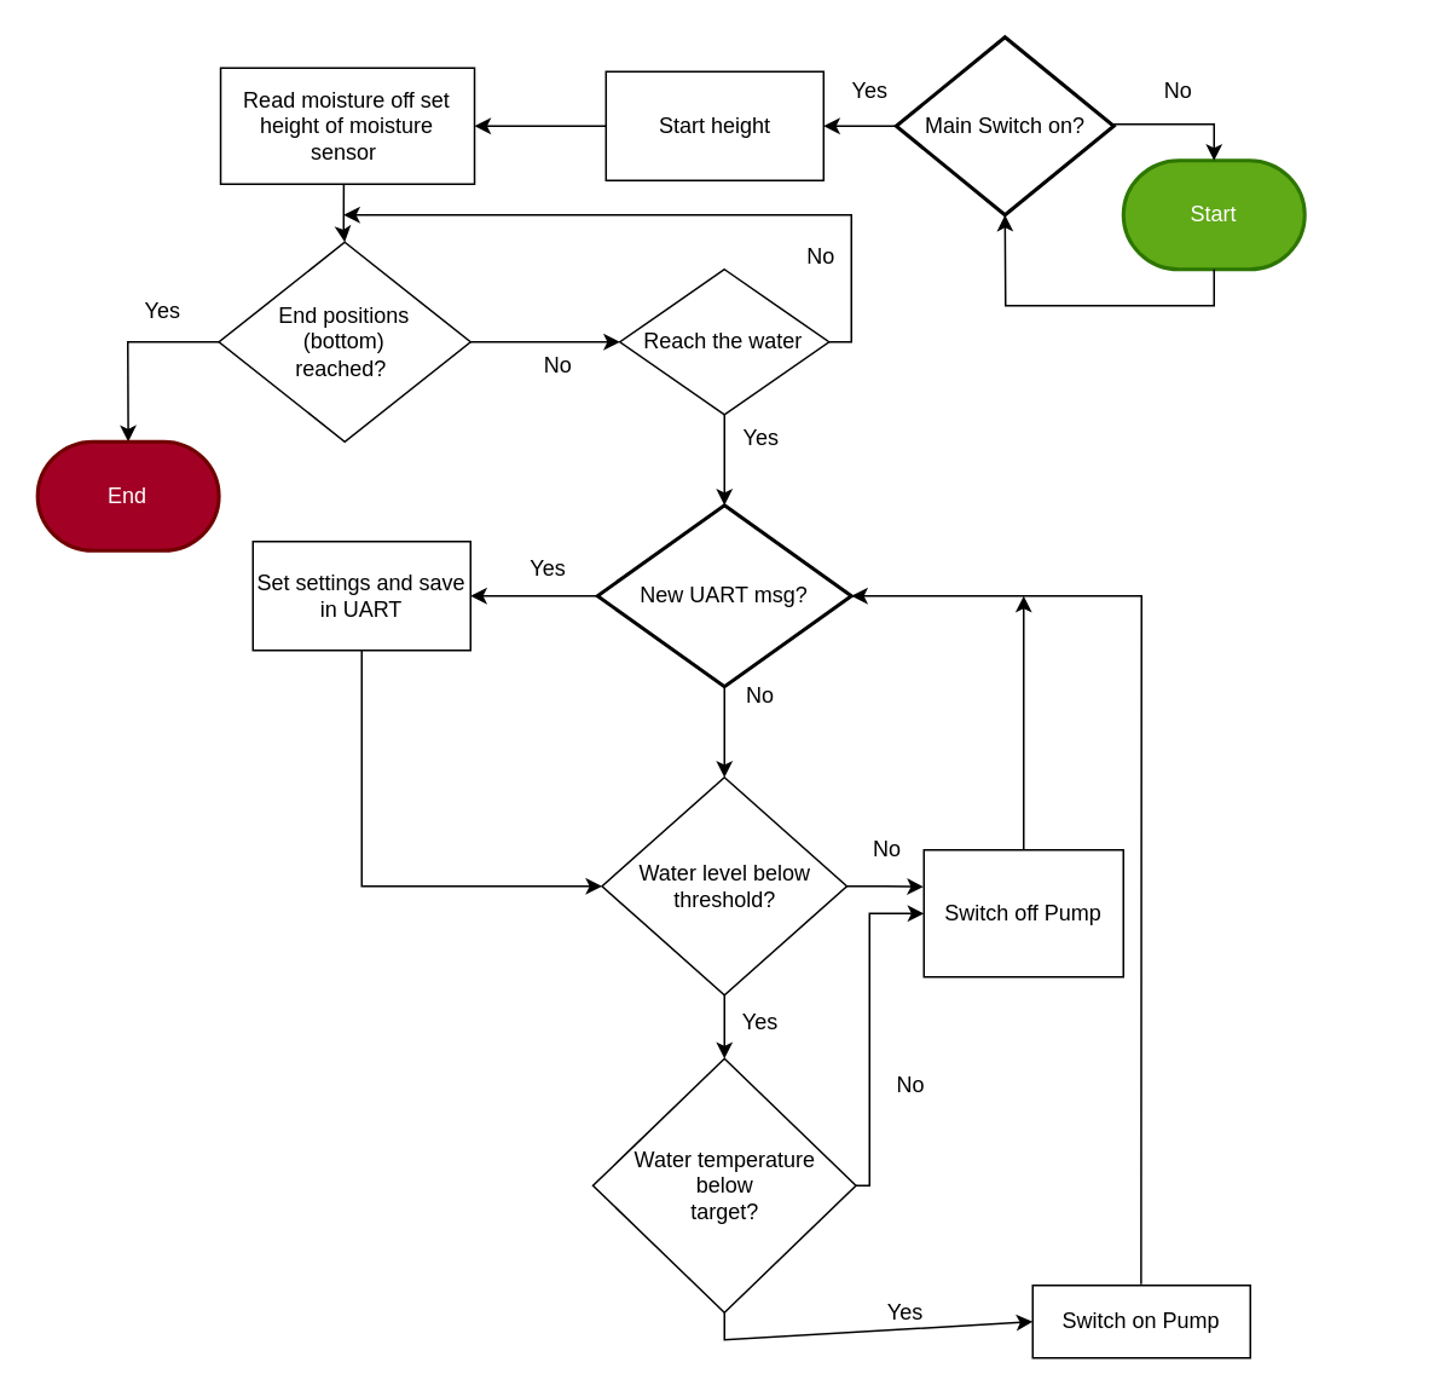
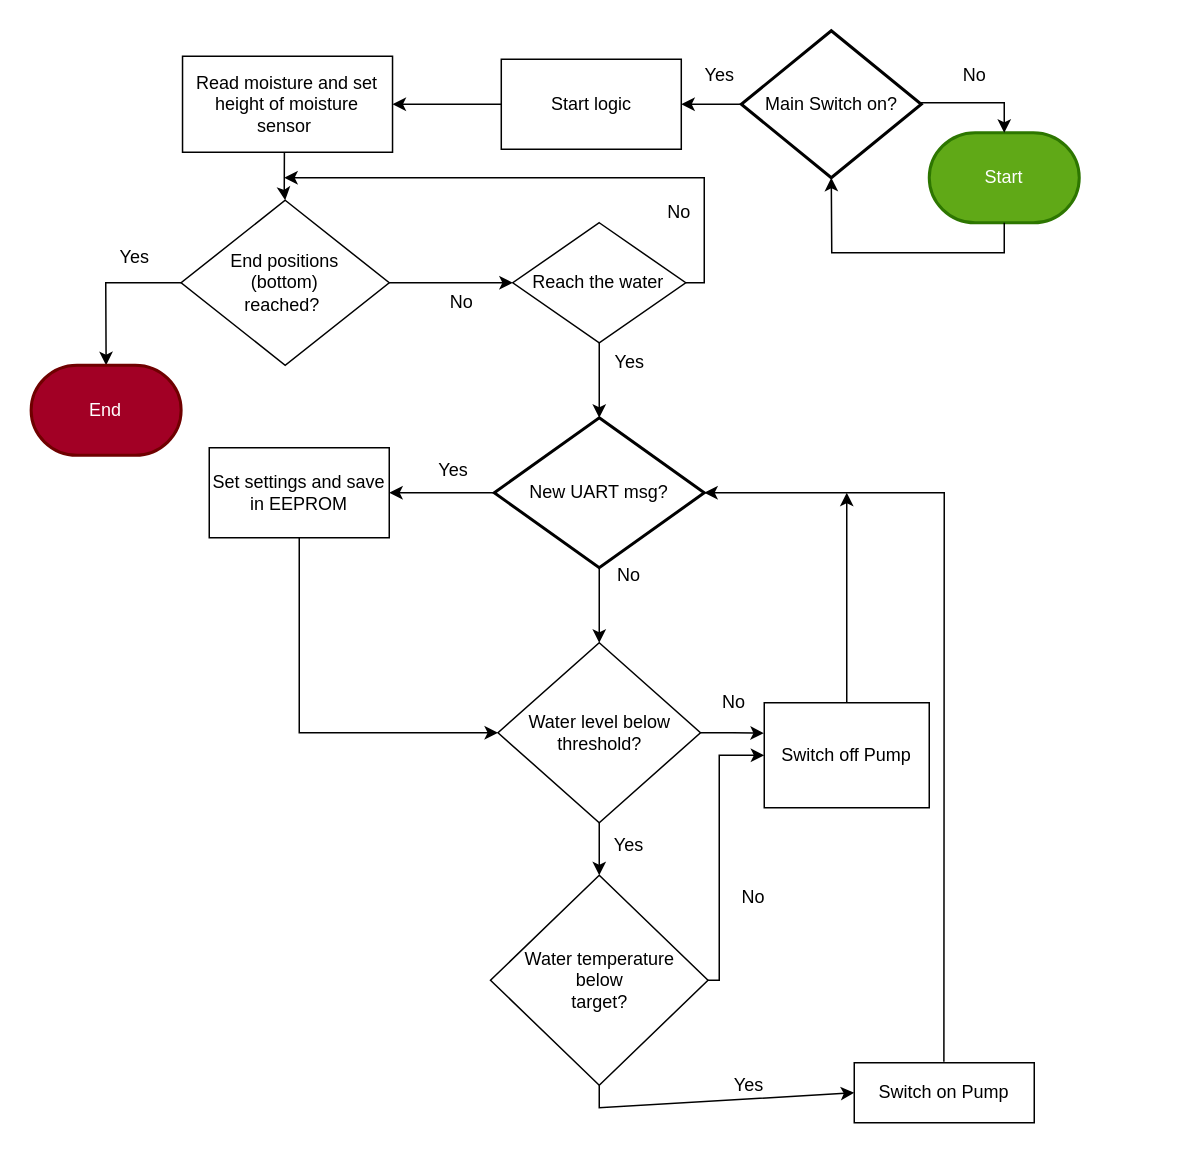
  <mxCell id="0" />
  <mxCell id="1" parent="0" />
  <mxCell id="2" value="Start" style="strokeWidth=2;html=1;shape=mxgraph.flowchart.terminator;whiteSpace=wrap;fillColor=#60a917;fontColor=#ffffff;strokeColor=#2D7600;" parent="1" vertex="1"><mxGeometry x="619" y="88" width="100" height="60" as="geometry" /></mxCell>
  <mxCell id="3" style="edgeStyle=orthogonalEdgeStyle;rounded=0;orthogonalLoop=1;jettySize=auto;html=1;" parent="1" source="5" target="6" edge="1"><mxGeometry relative="1" as="geometry" /></mxCell>
  <mxCell id="4" style="edgeStyle=orthogonalEdgeStyle;rounded=0;orthogonalLoop=1;jettySize=auto;html=1;exitX=1;exitY=0.5;exitDx=0;exitDy=0;exitPerimeter=0;" parent="1" source="5" target="2" edge="1"><mxGeometry relative="1" as="geometry"><Array as="points"><mxPoint x="669" y="68" /><mxPoint x="766" y="68" /></Array></mxGeometry></mxCell>
  <mxCell id="5" value="Main Switch on?" style="strokeWidth=2;html=1;shape=mxgraph.flowchart.decision;whiteSpace=wrap;" parent="1" vertex="1"><mxGeometry x="493.69" y="20" width="120" height="98" as="geometry" /></mxCell>
- <mxCell id="6" value="Start height" style="rounded=0;whiteSpace=wrap;html=1;" parent="1" vertex="1"><mxGeometry x="333.69" y="39" width="120" height="60" as="geometry" /></mxCell>
+ <mxCell id="6" value="Start logic" style="rounded=0;whiteSpace=wrap;html=1;" parent="1" vertex="1"><mxGeometry x="333.69" y="39" width="120" height="60" as="geometry" /></mxCell>
  <mxCell id="7" value="New UART msg?" style="strokeWidth=2;html=1;shape=mxgraph.flowchart.decision;whiteSpace=wrap;" parent="1" vertex="1"><mxGeometry x="329" y="278" width="140" height="100" as="geometry" /></mxCell>
  <mxCell id="8" value="" style="endArrow=classic;html=1;rounded=0;exitX=0;exitY=0.5;exitDx=0;exitDy=0;exitPerimeter=0;" parent="1" source="7" target="10" edge="1"><mxGeometry width="50" height="50" relative="1" as="geometry"><mxPoint x="579" y="338" as="sourcePoint" /><mxPoint x="549" y="308" as="targetPoint" /></mxGeometry></mxCell>
  <mxCell id="9" value="Yes" style="text;html=1;align=center;verticalAlign=middle;whiteSpace=wrap;rounded=0;" parent="1" vertex="1"><mxGeometry x="271.5" y="298" width="60" height="30" as="geometry" /></mxCell>
- <mxCell id="10" value="Set settings and save in UART" style="rounded=0;whiteSpace=wrap;html=1;" parent="1" vertex="1"><mxGeometry x="139" y="298" width="120" height="60" as="geometry" /></mxCell>
- <mxCell id="11" value="Read moisture off set height of moisture sensor&amp;nbsp;" style="rounded=0;whiteSpace=wrap;html=1;" parent="1" vertex="1"><mxGeometry x="121.19" y="37" width="140" height="64" as="geometry" /></mxCell>
+ <mxCell id="10" value="Set settings and save in EEPROM" style="rounded=0;whiteSpace=wrap;html=1;" parent="1" vertex="1"><mxGeometry x="139" y="298" width="120" height="60" as="geometry" /></mxCell>
+ <mxCell id="11" value="Read moisture and set height of moisture sensor&amp;nbsp;" style="rounded=0;whiteSpace=wrap;html=1;" parent="1" vertex="1"><mxGeometry x="121.19" y="37" width="140" height="64" as="geometry" /></mxCell>
  <mxCell id="12" value="No" style="text;html=1;align=center;verticalAlign=middle;whiteSpace=wrap;rounded=0;" parent="1" vertex="1"><mxGeometry x="389" y="368" width="60" height="30" as="geometry" /></mxCell>
  <mxCell id="13" style="edgeStyle=orthogonalEdgeStyle;rounded=0;orthogonalLoop=1;jettySize=auto;html=1;entryX=-0.002;entryY=0.29;entryDx=0;entryDy=0;entryPerimeter=0;" parent="1" source="15" edge="1" target="17"><mxGeometry relative="1" as="geometry"><mxPoint x="488" y="498" as="targetPoint" /></mxGeometry></mxCell>
  <mxCell id="14" style="edgeStyle=orthogonalEdgeStyle;rounded=0;orthogonalLoop=1;jettySize=auto;html=1;entryX=0.5;entryY=0;entryDx=0;entryDy=0;" parent="1" source="15" target="16" edge="1"><mxGeometry relative="1" as="geometry" /></mxCell>
  <mxCell id="15" value="Water level below threshold?" style="rhombus;whiteSpace=wrap;html=1;" parent="1" vertex="1"><mxGeometry x="331.5" y="428" width="135" height="120" as="geometry" /></mxCell>
  <mxCell id="16" value="Water temperature &lt;br&gt;below&lt;div&gt;target?&lt;/div&gt;" style="rhombus;whiteSpace=wrap;html=1;" parent="1" vertex="1"><mxGeometry x="326.5" y="583" width="145" height="140" as="geometry" /></mxCell>
  <mxCell id="17" value="Switch off Pump" style="rounded=0;whiteSpace=wrap;html=1;" parent="1" vertex="1"><mxGeometry x="509" y="468" width="110" height="70" as="geometry" /></mxCell>
  <mxCell id="18" value="No" style="text;html=1;align=center;verticalAlign=middle;whiteSpace=wrap;rounded=0;" parent="1" vertex="1"><mxGeometry x="459" y="453" width="60" height="30" as="geometry" /></mxCell>
  <mxCell id="19" value="Yes" style="text;html=1;align=center;verticalAlign=middle;whiteSpace=wrap;rounded=0;" parent="1" vertex="1"><mxGeometry x="389" y="548" width="60" height="30" as="geometry" /></mxCell>
  <mxCell id="20" value="Yes" style="text;html=1;align=center;verticalAlign=middle;whiteSpace=wrap;rounded=0;" parent="1" vertex="1"><mxGeometry x="469" y="708" width="60" height="30" as="geometry" /></mxCell>
  <mxCell id="21" value="Switch on Pump" style="rounded=0;whiteSpace=wrap;html=1;" parent="1" vertex="1"><mxGeometry x="569" y="708" width="120" height="40" as="geometry" /></mxCell>
  <mxCell id="22" value="Yes" style="text;html=1;align=center;verticalAlign=middle;resizable=0;points=[];autosize=1;strokeColor=none;fillColor=none;" parent="1" vertex="1"><mxGeometry x="459" y="35" width="40" height="30" as="geometry" /></mxCell>
  <mxCell id="23" value="No" style="text;html=1;align=center;verticalAlign=middle;resizable=0;points=[];autosize=1;strokeColor=none;fillColor=none;" parent="1" vertex="1"><mxGeometry x="629" y="35" width="40" height="30" as="geometry" /></mxCell>
  <mxCell id="24" value="No" style="text;html=1;align=center;verticalAlign=middle;whiteSpace=wrap;rounded=0;" parent="1" vertex="1"><mxGeometry x="471.5" y="583" width="60" height="30" as="geometry" /></mxCell>
  <mxCell id="25" value="" style="endArrow=classic;html=1;rounded=0;exitX=0.5;exitY=1;exitDx=0;exitDy=0;exitPerimeter=0;entryX=0.5;entryY=0;entryDx=0;entryDy=0;" edge="1" parent="1" source="7" target="15"><mxGeometry width="50" height="50" relative="1" as="geometry"><mxPoint x="509" y="488" as="sourcePoint" /><mxPoint x="369" y="418" as="targetPoint" /></mxGeometry></mxCell>
  <mxCell id="26" value="" style="endArrow=classic;html=1;rounded=0;exitX=1;exitY=0.5;exitDx=0;exitDy=0;entryX=0;entryY=0.5;entryDx=0;entryDy=0;" edge="1" parent="1" source="16" target="17"><mxGeometry width="50" height="50" relative="1" as="geometry"><mxPoint x="469" y="648" as="sourcePoint" /><mxPoint x="519" y="598" as="targetPoint" /><Array as="points"><mxPoint x="479" y="653" /><mxPoint x="479" y="503" /></Array></mxGeometry></mxCell>
  <mxCell id="27" value="" style="endArrow=classic;html=1;rounded=0;exitX=0.5;exitY=1;exitDx=0;exitDy=0;entryX=0;entryY=0.5;entryDx=0;entryDy=0;" edge="1" parent="1" source="10" target="15"><mxGeometry width="50" height="50" relative="1" as="geometry"><mxPoint x="359" y="448" as="sourcePoint" /><mxPoint x="409" y="398" as="targetPoint" /><Array as="points"><mxPoint x="199" y="488" /></Array></mxGeometry></mxCell>
  <mxCell id="28" value="" style="endArrow=classic;html=1;rounded=0;exitX=0;exitY=0.5;exitDx=0;exitDy=0;entryX=1;entryY=0.5;entryDx=0;entryDy=0;" edge="1" parent="1" source="6" target="11"><mxGeometry width="50" height="50" relative="1" as="geometry"><mxPoint x="419" y="208" as="sourcePoint" /><mxPoint x="259" y="258" as="targetPoint" /></mxGeometry></mxCell>
  <mxCell id="29" value="" style="endArrow=classic;html=1;rounded=0;entryX=0.5;entryY=1;entryDx=0;entryDy=0;entryPerimeter=0;exitX=0.5;exitY=1;exitDx=0;exitDy=0;exitPerimeter=0;" edge="1" parent="1" source="2" target="5"><mxGeometry width="50" height="50" relative="1" as="geometry"><mxPoint x="459" y="348" as="sourcePoint" /><mxPoint x="509" y="298" as="targetPoint" /><Array as="points"><mxPoint x="669" y="168" /><mxPoint x="554" y="168" /></Array></mxGeometry></mxCell>
  <mxCell id="30" value="" style="endArrow=classic;html=1;rounded=0;entryX=1;entryY=0.5;entryDx=0;entryDy=0;entryPerimeter=0;exitX=0.498;exitY=-0.018;exitDx=0;exitDy=0;exitPerimeter=0;" edge="1" parent="1" source="21" target="7"><mxGeometry width="50" height="50" relative="1" as="geometry"><mxPoint x="319" y="448" as="sourcePoint" /><mxPoint x="369" y="398" as="targetPoint" /><Array as="points"><mxPoint x="629" y="328" /></Array></mxGeometry></mxCell>
  <mxCell id="31" value="" style="endArrow=classic;html=1;rounded=0;entryX=0.5;entryY=0;entryDx=0;entryDy=0;exitX=0.485;exitY=1.007;exitDx=0;exitDy=0;exitPerimeter=0;" edge="1" parent="1" source="11" target="34"><mxGeometry width="50" height="50" relative="1" as="geometry"><mxPoint x="269" y="118" as="sourcePoint" /><mxPoint x="419" y="268" as="targetPoint" /><Array as="points"><mxPoint x="189" y="128" /></Array></mxGeometry></mxCell>
  <mxCell id="32" value="" style="endArrow=classic;html=1;rounded=0;exitX=0.5;exitY=1;exitDx=0;exitDy=0;entryX=0;entryY=0.5;entryDx=0;entryDy=0;" edge="1" parent="1" source="16" target="21"><mxGeometry width="50" height="50" relative="1" as="geometry"><mxPoint x="469" y="708" as="sourcePoint" /><mxPoint x="519" y="658" as="targetPoint" /><Array as="points"><mxPoint x="399" y="738" /></Array></mxGeometry></mxCell>
  <mxCell id="33" value="" style="endArrow=classic;html=1;rounded=0;exitX=0.5;exitY=0;exitDx=0;exitDy=0;" edge="1" parent="1" source="17"><mxGeometry width="50" height="50" relative="1" as="geometry"><mxPoint x="349" y="488" as="sourcePoint" /><mxPoint x="564" y="328" as="targetPoint" /></mxGeometry></mxCell>
  <mxCell id="34" value="End positions &lt;br&gt;(bottom) &lt;br&gt;reached?&amp;nbsp;" style="rhombus;whiteSpace=wrap;html=1;" vertex="1" parent="1"><mxGeometry x="120.25" y="133" width="138.75" height="110" as="geometry" /></mxCell>
  <mxCell id="35" value="Reach the water" style="rhombus;whiteSpace=wrap;html=1;" vertex="1" parent="1"><mxGeometry x="341.35" y="148" width="115.31" height="80" as="geometry" /></mxCell>
  <mxCell id="36" value="" style="endArrow=classic;html=1;rounded=0;exitX=0.5;exitY=1;exitDx=0;exitDy=0;entryX=0.5;entryY=0;entryDx=0;entryDy=0;entryPerimeter=0;" edge="1" parent="1" source="35" target="7"><mxGeometry width="50" height="50" relative="1" as="geometry"><mxPoint x="329" y="378" as="sourcePoint" /><mxPoint x="379" y="328" as="targetPoint" /></mxGeometry></mxCell>
  <mxCell id="37" value="Yes" style="text;html=1;align=center;verticalAlign=middle;resizable=0;points=[];autosize=1;strokeColor=none;fillColor=none;" vertex="1" parent="1"><mxGeometry x="399" y="226" width="40" height="30" as="geometry" /></mxCell>
  <mxCell id="38" value="" style="endArrow=classic;html=1;rounded=0;exitX=1;exitY=0.5;exitDx=0;exitDy=0;entryX=0;entryY=0.5;entryDx=0;entryDy=0;" edge="1" parent="1" source="34" target="35"><mxGeometry width="50" height="50" relative="1" as="geometry"><mxPoint x="329" y="378" as="sourcePoint" /><mxPoint x="379" y="328" as="targetPoint" /></mxGeometry></mxCell>
  <mxCell id="39" value="" style="endArrow=classic;html=1;rounded=0;exitX=0;exitY=0.5;exitDx=0;exitDy=0;entryX=0.5;entryY=0;entryDx=0;entryDy=0;entryPerimeter=0;" edge="1" parent="1" source="34" target="41"><mxGeometry width="50" height="50" relative="1" as="geometry"><mxPoint x="329" y="378" as="sourcePoint" /><mxPoint x="49" y="188" as="targetPoint" /><Array as="points"><mxPoint x="70" y="188" /></Array></mxGeometry></mxCell>
  <mxCell id="40" value="Yes" style="text;html=1;align=center;verticalAlign=middle;resizable=0;points=[];autosize=1;strokeColor=none;fillColor=none;" vertex="1" parent="1"><mxGeometry x="69" y="156" width="40" height="30" as="geometry" /></mxCell>
  <mxCell id="41" value="End" style="strokeWidth=2;html=1;shape=mxgraph.flowchart.terminator;whiteSpace=wrap;fillColor=#a20025;fontColor=#ffffff;strokeColor=#6F0000;" vertex="1" parent="1"><mxGeometry x="20.25" y="243" width="100" height="60" as="geometry" /></mxCell>
  <mxCell id="42" value="No" style="text;html=1;align=center;verticalAlign=middle;resizable=0;points=[];autosize=1;strokeColor=none;fillColor=none;" vertex="1" parent="1"><mxGeometry x="286.5" y="186" width="40" height="30" as="geometry" /></mxCell>
  <mxCell id="43" value="" style="endArrow=classic;html=1;rounded=0;exitX=1;exitY=0.5;exitDx=0;exitDy=0;" edge="1" parent="1" source="35"><mxGeometry width="50" height="50" relative="1" as="geometry"><mxPoint x="329" y="378" as="sourcePoint" /><mxPoint x="189" y="118" as="targetPoint" /><Array as="points"><mxPoint x="469" y="188" /><mxPoint x="469" y="118" /></Array></mxGeometry></mxCell>
  <mxCell id="44" value="No" style="text;html=1;align=center;verticalAlign=middle;resizable=0;points=[];autosize=1;strokeColor=none;fillColor=none;" vertex="1" parent="1"><mxGeometry x="431.5" y="126" width="40" height="30" as="geometry" /></mxCell>
